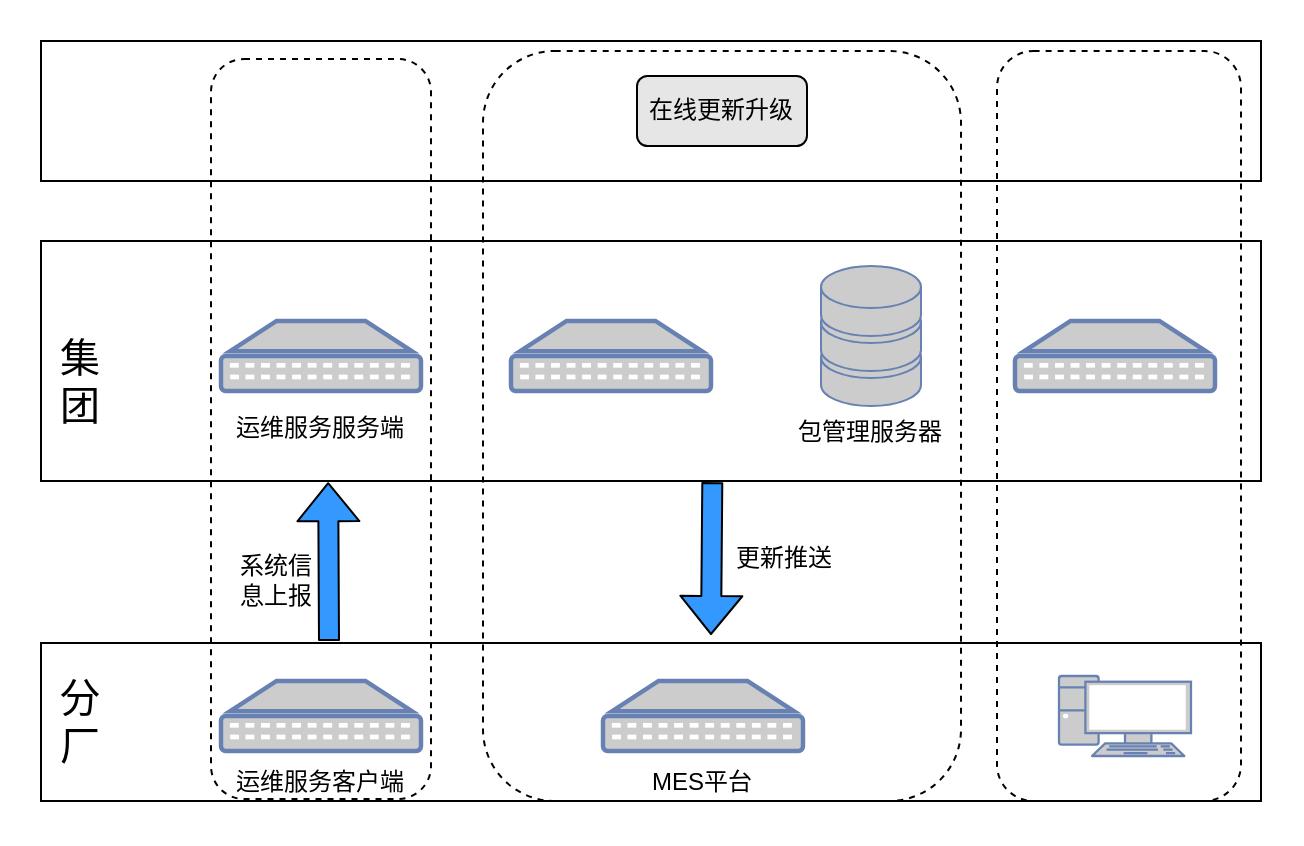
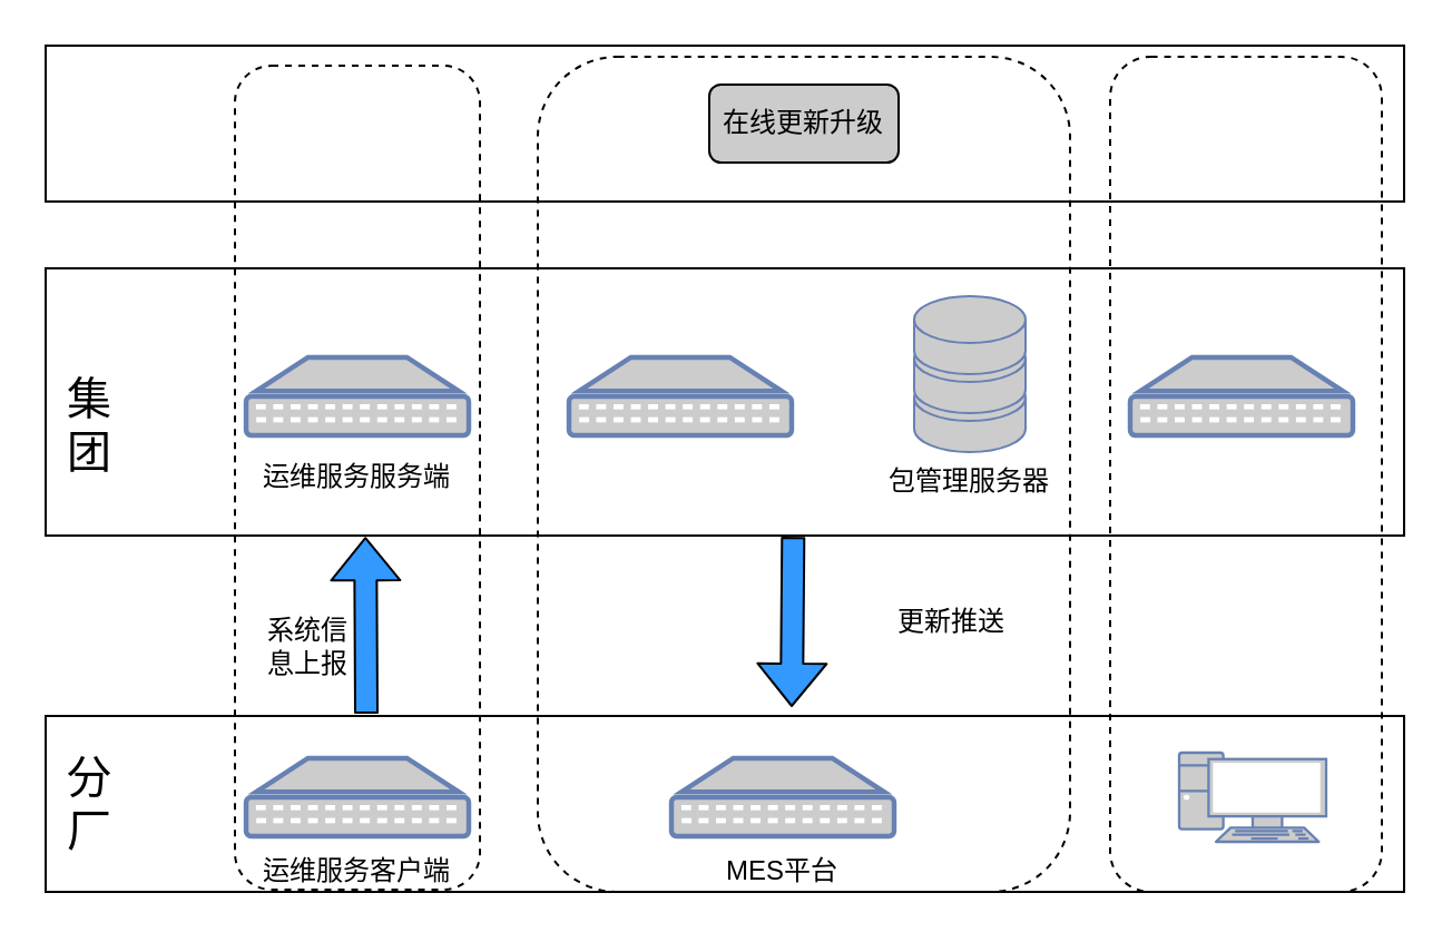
  <mxCell id="0" />
  <mxCell id="1" parent="0" />
  <mxCell id="2" value="" style="rounded=1;whiteSpace=wrap;html=1;dashed=1;fillColor=none;" vertex="1" parent="1"><mxGeometry x="241" y="25" width="239" height="375" as="geometry" /></mxCell>
  <mxCell id="3" value="" style="rounded=1;whiteSpace=wrap;html=1;dashed=1;fillColor=none;" vertex="1" parent="1"><mxGeometry x="498" y="25" width="122" height="375" as="geometry" /></mxCell>
  <mxCell id="4" value="" style="rounded=1;whiteSpace=wrap;html=1;dashed=1;fillColor=none;" vertex="1" parent="1"><mxGeometry x="105" y="29" width="110" height="370" as="geometry" /></mxCell>
  <mxCell id="5" value="" style="rounded=0;whiteSpace=wrap;html=1;fillColor=none;" vertex="1" parent="1"><mxGeometry x="20" y="120" width="610" height="120" as="geometry" /></mxCell>
  <mxCell id="6" value="" style="fontColor=#0066CC;verticalAlign=top;verticalLabelPosition=bottom;labelPosition=center;align=center;html=1;outlineConnect=0;fillColor=#CCCCCC;strokeColor=#6881B3;gradientColor=none;gradientDirection=north;strokeWidth=2;shape=mxgraph.networks.patch_panel;" vertex="1" parent="1"><mxGeometry x="110" y="160" width="100" height="35" as="geometry" /></mxCell>
  <mxCell id="7" value="运维服务服务端" style="text;html=1;strokeColor=none;fillColor=none;align=center;verticalAlign=middle;whiteSpace=wrap;rounded=0;" vertex="1" parent="1"><mxGeometry x="110" y="204" width="100" height="20" as="geometry" /></mxCell>
  <mxCell id="8" value="" style="fontColor=#0066CC;verticalAlign=top;verticalLabelPosition=bottom;labelPosition=center;align=center;html=1;outlineConnect=0;fillColor=#CCCCCC;strokeColor=#6881B3;gradientColor=none;gradientDirection=north;strokeWidth=2;shape=mxgraph.networks.storage;" vertex="1" parent="1"><mxGeometry x="410" y="132.5" width="50" height="70" as="geometry" /></mxCell>
  <mxCell id="9" value="包管理服务器" style="text;html=1;strokeColor=none;fillColor=none;align=center;verticalAlign=middle;whiteSpace=wrap;rounded=0;" vertex="1" parent="1"><mxGeometry x="385" y="205.5" width="100" height="20" as="geometry" /></mxCell>
  <mxCell id="10" value="" style="fontColor=#0066CC;verticalAlign=top;verticalLabelPosition=bottom;labelPosition=center;align=center;html=1;outlineConnect=0;fillColor=#CCCCCC;strokeColor=#6881B3;gradientColor=none;gradientDirection=north;strokeWidth=2;shape=mxgraph.networks.patch_panel;" vertex="1" parent="1"><mxGeometry x="255" y="160" width="100" height="35" as="geometry" /></mxCell>
  <mxCell id="11" value="&lt;font style=&quot;font-size: 20px&quot;&gt;集团&lt;/font&gt;" style="text;html=1;strokeColor=none;fillColor=none;align=center;verticalAlign=middle;whiteSpace=wrap;rounded=0;" vertex="1" parent="1"><mxGeometry x="20" y="180" width="40" height="20" as="geometry" /></mxCell>
  <mxCell id="12" value="" style="rounded=0;whiteSpace=wrap;html=1;fillColor=none;" vertex="1" parent="1"><mxGeometry x="20" y="321" width="610" height="79" as="geometry" /></mxCell>
  <mxCell id="13" value="" style="fontColor=#0066CC;verticalAlign=top;verticalLabelPosition=bottom;labelPosition=center;align=center;html=1;outlineConnect=0;fillColor=#CCCCCC;strokeColor=#6881B3;gradientColor=none;gradientDirection=north;strokeWidth=2;shape=mxgraph.networks.patch_panel;" vertex="1" parent="1"><mxGeometry x="110" y="340" width="100" height="35" as="geometry" /></mxCell>
  <mxCell id="14" value="运维服务客户端" style="text;html=1;strokeColor=none;fillColor=none;align=center;verticalAlign=middle;whiteSpace=wrap;rounded=0;" vertex="1" parent="1"><mxGeometry x="110" y="381" width="100" height="20" as="geometry" /></mxCell>
  <mxCell id="15" value="" style="fontColor=#0066CC;verticalAlign=top;verticalLabelPosition=bottom;labelPosition=center;align=center;html=1;outlineConnect=0;fillColor=#CCCCCC;strokeColor=#6881B3;gradientColor=none;gradientDirection=north;strokeWidth=2;shape=mxgraph.networks.patch_panel;" vertex="1" parent="1"><mxGeometry x="507" y="160" width="100" height="35" as="geometry" /></mxCell>
  <mxCell id="16" value="&lt;font style=&quot;font-size: 20px&quot;&gt;分厂&lt;/font&gt;" style="text;html=1;strokeColor=none;fillColor=none;align=center;verticalAlign=middle;whiteSpace=wrap;rounded=0;" vertex="1" parent="1"><mxGeometry x="20" y="350" width="40" height="20" as="geometry" /></mxCell>
  <mxCell id="17" value="" style="rounded=0;whiteSpace=wrap;html=1;fillColor=none;" vertex="1" parent="1"><mxGeometry x="20" y="20" width="610" height="70" as="geometry" /></mxCell>
- <mxCell id="18" value="在线更新升级" style="rounded=1;whiteSpace=wrap;html=1;fillColor=#E6E6E6;" vertex="1" parent="1"><mxGeometry x="318" y="37.5" width="85" height="35" as="geometry" /></mxCell>
+ <mxCell id="18" value="在线更新升级" style="rounded=1;whiteSpace=wrap;html=1;fillColor=#cccccc;" vertex="1" parent="1"><mxGeometry x="318" y="37.5" width="85" height="35" as="geometry" /></mxCell>
  <mxCell id="19" value="" style="shape=flexArrow;endArrow=classic;html=1;exitX=0.665;exitY=1.005;exitDx=0;exitDy=0;exitPerimeter=0;fillColor=#3399FF;" edge="1" parent="1"><mxGeometry width="50" height="50" relative="1" as="geometry"><mxPoint x="355.65" y="240.6" as="sourcePoint" /><mxPoint x="355" y="317" as="targetPoint" /></mxGeometry></mxCell>
- <mxCell id="20" value="更新推送" style="text;html=1;strokeColor=none;fillColor=none;align=center;verticalAlign=middle;whiteSpace=wrap;rounded=0;dashed=1;" vertex="1" parent="1"><mxGeometry x="364" y="269" width="56" height="20" as="geometry" /></mxCell>
+ <mxCell id="20" value="更新推送" style="text;html=1;strokeColor=none;fillColor=none;align=center;verticalAlign=middle;whiteSpace=wrap;rounded=0;dashed=1;" vertex="1" parent="1"><mxGeometry x="399" y="269" width="56" height="20" as="geometry" /></mxCell>
  <mxCell id="21" value="" style="shape=flexArrow;endArrow=classic;html=1;fillColor=#3399FF;entryX=0.219;entryY=1.005;entryDx=0;entryDy=0;entryPerimeter=0;" edge="1" parent="1"><mxGeometry width="50" height="50" relative="1" as="geometry"><mxPoint x="164" y="320" as="sourcePoint" /><mxPoint x="163.59" y="240.6" as="targetPoint" /></mxGeometry></mxCell>
  <mxCell id="22" value="系统信息上报" style="text;html=1;strokeColor=none;fillColor=none;align=center;verticalAlign=middle;whiteSpace=wrap;rounded=0;dashed=1;" vertex="1" parent="1"><mxGeometry x="117.5" y="270" width="40" height="40" as="geometry" /></mxCell>
  <mxCell id="23" value="" style="fontColor=#0066CC;verticalAlign=top;verticalLabelPosition=bottom;labelPosition=center;align=center;html=1;outlineConnect=0;fillColor=#CCCCCC;strokeColor=#6881B3;gradientColor=none;gradientDirection=north;strokeWidth=2;shape=mxgraph.networks.patch_panel;" vertex="1" parent="1"><mxGeometry x="301" y="340" width="100" height="35" as="geometry" /></mxCell>
  <mxCell id="24" value="MES平台" style="text;html=1;strokeColor=none;fillColor=none;align=center;verticalAlign=middle;whiteSpace=wrap;rounded=0;" vertex="1" parent="1"><mxGeometry x="301" y="381" width="100" height="20" as="geometry" /></mxCell>
  <mxCell id="25" value="" style="fontColor=#0066CC;verticalAlign=top;verticalLabelPosition=bottom;labelPosition=center;align=center;html=1;outlineConnect=0;fillColor=#CCCCCC;strokeColor=#6881B3;gradientColor=none;gradientDirection=north;strokeWidth=2;shape=mxgraph.networks.pc;" vertex="1" parent="1"><mxGeometry x="529" y="337.5" width="66" height="40" as="geometry" /></mxCell>
